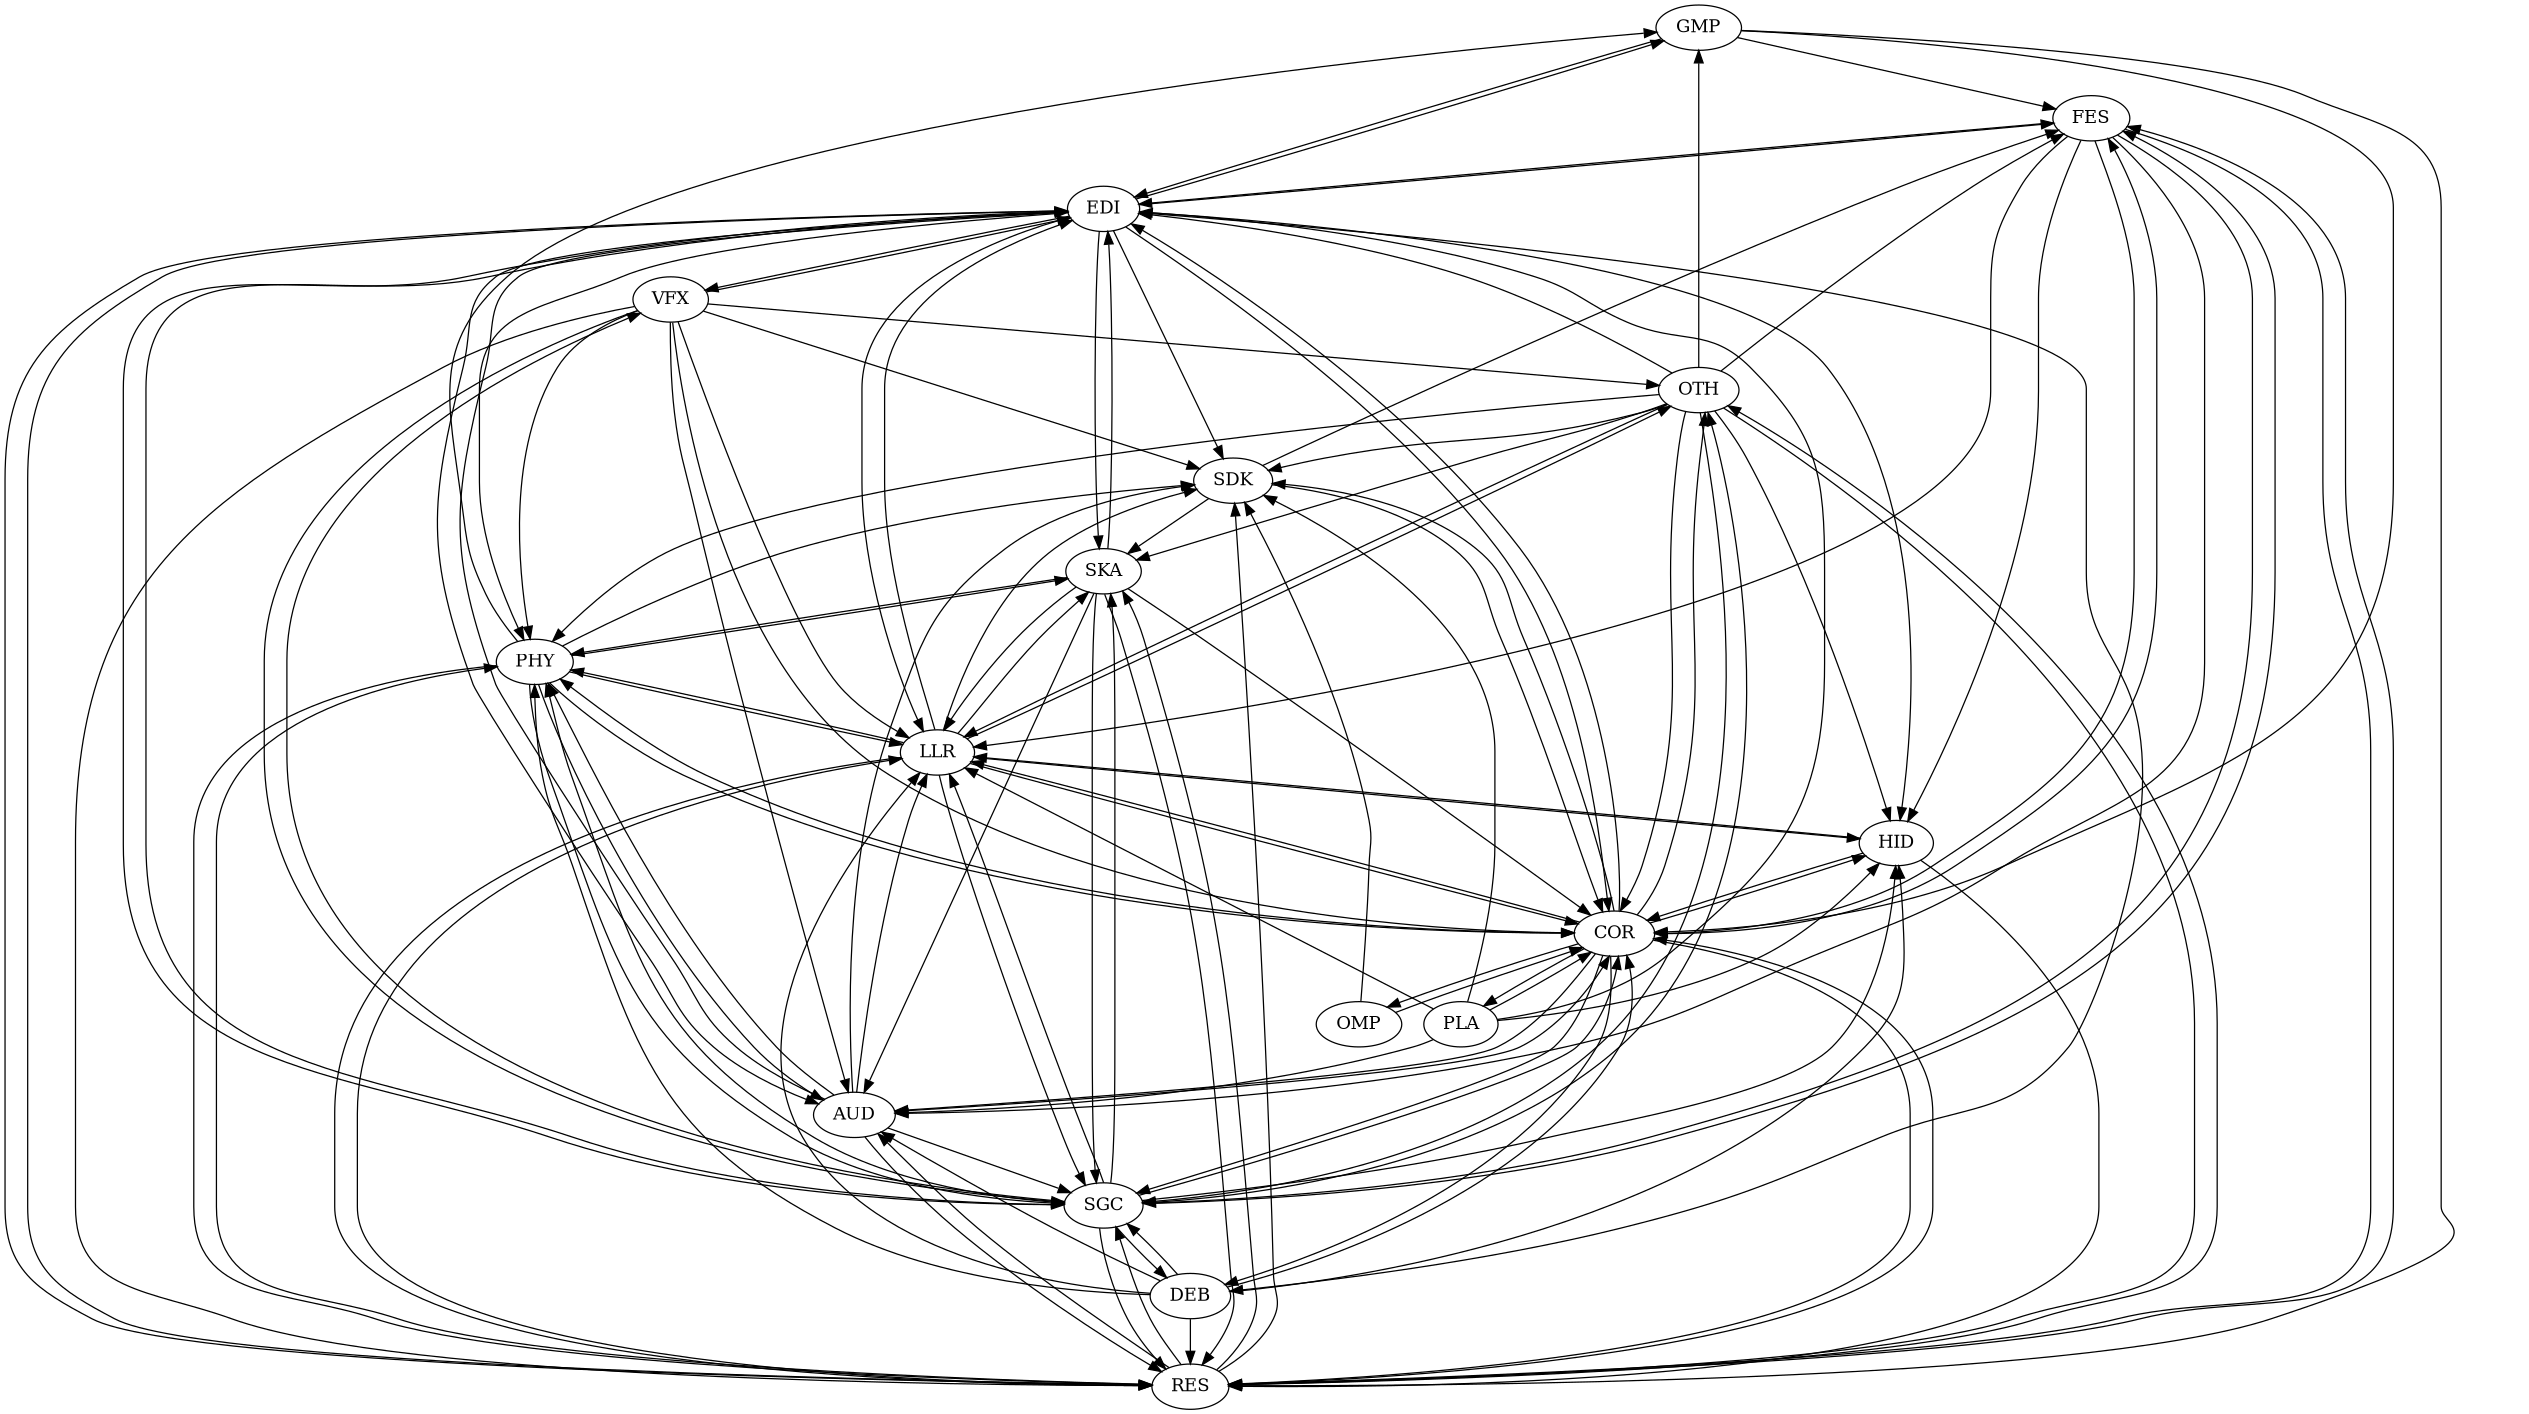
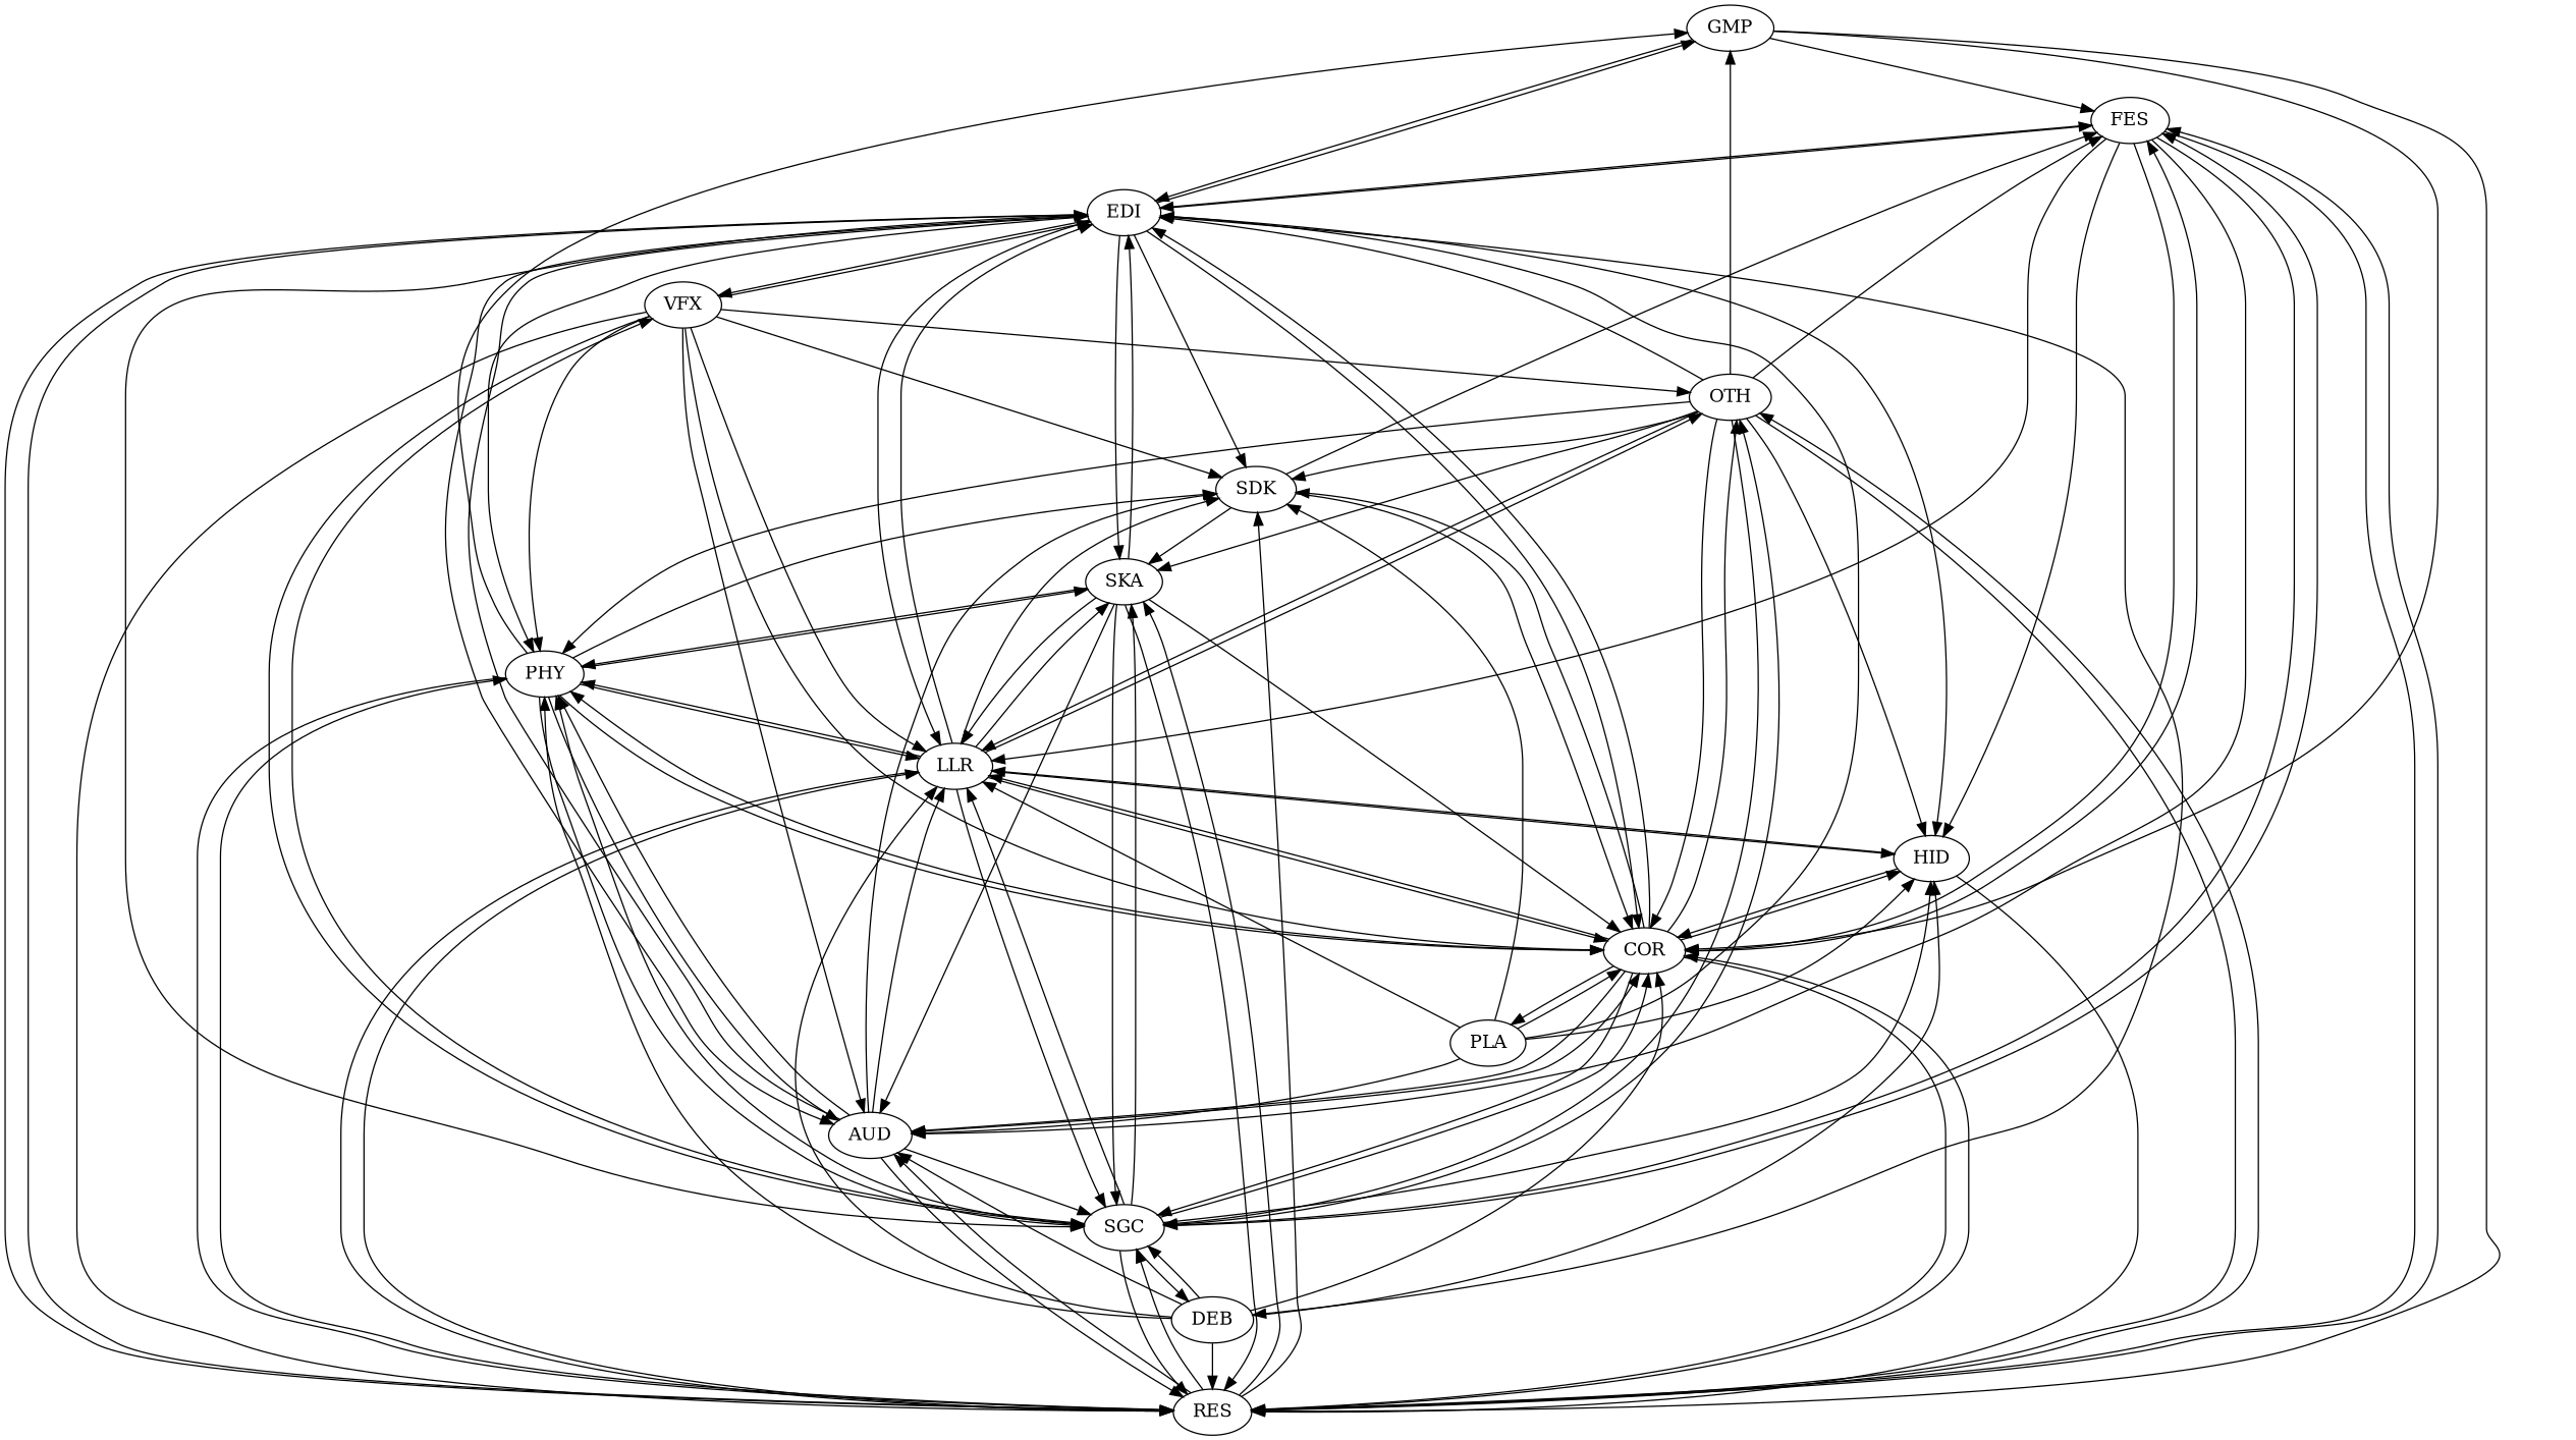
  digraph {
    GMP
    FES
    EDI
    COR
    RES
    AUD
    SGC
    LLR
    HID
    SKA
    PHY
    SDK
    DEB
    VFX
    OTH
-   OMP
    PLA
    GMP -> FES
    GMP -> EDI
    GMP -> COR
    GMP -> RES
    FES -> EDI
    FES -> COR
    FES -> RES
    FES -> AUD
    FES -> SGC
    FES -> LLR
    FES -> HID
    EDI -> GMP
    EDI -> FES
    EDI -> COR
    EDI -> RES
    EDI -> AUD
    EDI -> SGC
    EDI -> LLR
    EDI -> HID
    EDI -> SKA
    EDI -> PHY
    EDI -> SDK
    EDI -> DEB
    EDI -> VFX
    COR -> FES
    COR -> EDI
    COR -> RES
    COR -> AUD
    COR -> SGC
    COR -> LLR
    COR -> HID
    COR -> PHY
    COR -> SDK
-   COR -> DEB
    COR -> OTH
-   COR -> OMP
    COR -> PLA
    RES -> FES
    RES -> EDI
    RES -> COR
    RES -> AUD
    RES -> SGC
    RES -> LLR
    RES -> SKA
    RES -> PHY
    RES -> SDK
    RES -> OTH
    AUD -> EDI
    AUD -> COR
    AUD -> RES
    AUD -> SGC
    AUD -> LLR
    AUD -> PHY
    AUD -> SDK
    SGC -> FES
-   SGC -> EDI
    SGC -> COR
    SGC -> RES
    SGC -> LLR
    SGC -> HID
    SGC -> SKA
    SGC -> PHY
    SGC -> DEB
    SGC -> VFX
    SGC -> OTH
    LLR -> EDI
    LLR -> COR
    LLR -> RES
    LLR -> SGC
    LLR -> HID
    LLR -> SKA
    LLR -> PHY
    LLR -> SDK
    LLR -> OTH
    HID -> COR
    HID -> RES
    HID -> LLR
    SKA -> EDI
    SKA -> COR
    SKA -> RES
    SKA -> AUD
    SKA -> SGC
    SKA -> LLR
    SKA -> PHY
    PHY -> GMP
    PHY -> COR
    PHY -> RES
    PHY -> AUD
    PHY -> SGC
    PHY -> LLR
    PHY -> SKA
    PHY -> SDK
    SDK -> FES
    SDK -> COR
    SDK -> SKA
    DEB -> COR
    DEB -> RES
    DEB -> AUD
    DEB -> SGC
    DEB -> LLR
    DEB -> HID
    DEB -> PHY
    VFX -> EDI
    VFX -> COR
    VFX -> RES
    VFX -> AUD
    VFX -> SGC
    VFX -> LLR
    VFX -> PHY
    VFX -> SDK
    VFX -> OTH
    OTH -> GMP
    OTH -> FES
    OTH -> EDI
    OTH -> COR
    OTH -> RES
    OTH -> SGC
    OTH -> LLR
    OTH -> HID
    OTH -> SKA
    OTH -> PHY
    OTH -> SDK
-   OMP -> COR
-   OMP -> SDK
    PLA -> EDI
    PLA -> COR
    PLA -> AUD
    PLA -> LLR
    PLA -> HID
    PLA -> SDK
  }
